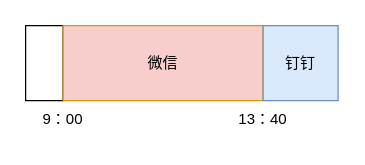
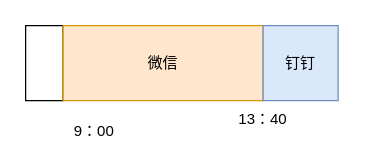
  <mxCell id="0" />
  <mxCell id="1" parent="0" />
  <mxCell id="2" value="" style="rounded=0;whiteSpace=wrap;html=1;" vertex="1" parent="1"><mxGeometry x="20" y="20" width="30" height="60" as="geometry" /></mxCell>
- <mxCell id="3" value="微信" style="rounded=0;whiteSpace=wrap;html=1;fillColor=#f8cecc;strokeColor=#d79b00;" vertex="1" parent="1"><mxGeometry x="50" y="20" width="160" height="60" as="geometry" /></mxCell>
+ <mxCell id="3" value="微信" style="rounded=0;whiteSpace=wrap;html=1;fillColor=#ffe6cc;strokeColor=#d79b00;" vertex="1" parent="1"><mxGeometry x="50" y="20" width="160" height="60" as="geometry" /></mxCell>
  <mxCell id="4" value="钉钉" style="rounded=0;whiteSpace=wrap;html=1;fillColor=#dae8fc;strokeColor=#6c8ebf;" vertex="1" parent="1"><mxGeometry x="210" y="20" width="60" height="60" as="geometry" /></mxCell>
- <mxCell id="5" value="9：00" style="text;html=1;strokeColor=none;fillColor=none;align=center;verticalAlign=middle;whiteSpace=wrap;rounded=0;" vertex="1" parent="1"><mxGeometry x="20" y="80" width="60" height="30" as="geometry" /></mxCell>
+ <mxCell id="5" value="9：00" style="text;html=1;strokeColor=none;fillColor=none;align=center;verticalAlign=middle;whiteSpace=wrap;rounded=0;" vertex="1" parent="1"><mxGeometry x="45" y="90" width="60" height="30" as="geometry" /></mxCell>
  <mxCell id="6" value="13：40" style="text;html=1;strokeColor=none;fillColor=none;align=center;verticalAlign=middle;whiteSpace=wrap;rounded=0;" vertex="1" parent="1"><mxGeometry x="180" y="80" width="60" height="30" as="geometry" /></mxCell>
